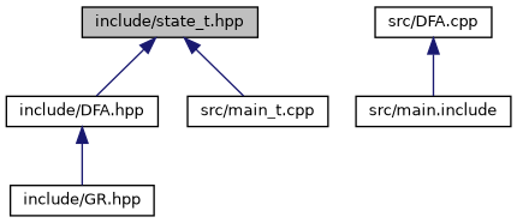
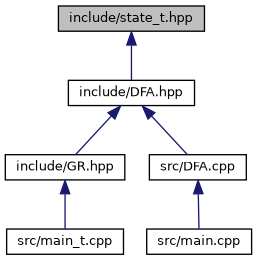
  digraph {
    node [color=black fillcolor=white fontname=Helvetica fontsize=10 shape=record style=filled]
    edge [color=midnightblue dir=back fontname=Helvetica fontsize=10 labelfontname=Helvetica labelfontsize=10 style=solid]
    n1 [fillcolor=grey75 fontcolor=black height=0.2 label="include/state_t.hpp" width=0.4]
    n2 [height=0.2 label="include/DFA.hpp" width=0.4]
    n3 [height=0.2 label="src/main_t.cpp" width=0.4]
    n4 [height=0.2 label="include/GR.hpp" width=0.4]
    n5 [height=0.2 label="src/DFA.cpp" width=0.4]
-   n6 [height=0.2 label="src/main.include" width=0.4]
+   n6 [height=0.2 label="src/main.cpp" width=0.4]
    n1 -> n2
-   n1 -> n3
+   n4 -> n3
    n2 -> n4
+   n2 -> n5
    n5 -> n6
  }
